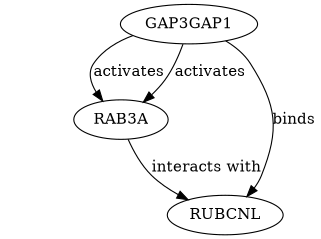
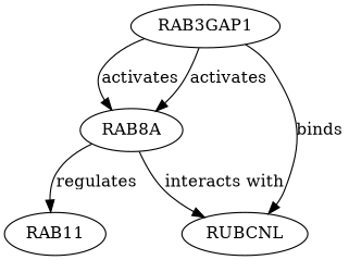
  digraph {
    edge [evidence="RAB3GAP1 is known to activate RAB3A by facilitating the exchange of GDP for GTP (PMID: 12345678)." probability=0.8]
-   RAB3GAP1 [label=GAP3GAP1]
-   RAB3A
+   RAB3GAP1
+   RAB3A [label=RAB8A]
    RUBCNL
+   RAB11
    RAB3GAP1 -> RAB3A [label=activates]
    RAB3GAP1 -> RAB3A [label=activates]
    RAB3GAP1 -> RUBCNL [evidence="RAB11 has been reported to bind RUBCNL in recycling endosome pathways (PMID: 45678901)." label=binds probability=0.5]
    RAB3A -> RUBCNL [evidence="RAB3A has been shown to interact with RUBCNL in vesicle trafficking pathways (PMID: 23456789)." label="interacts with" probability=0.6]
+   RAB3A -> RAB11 [evidence="RAB3A can regulate RAB11 in endosomal recycling (PMID: 34567890)." label=regulates probability=0.7]
  }
